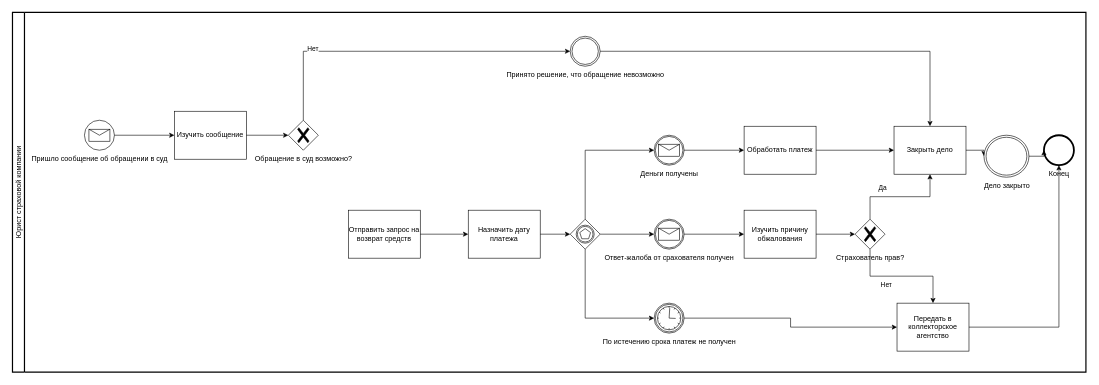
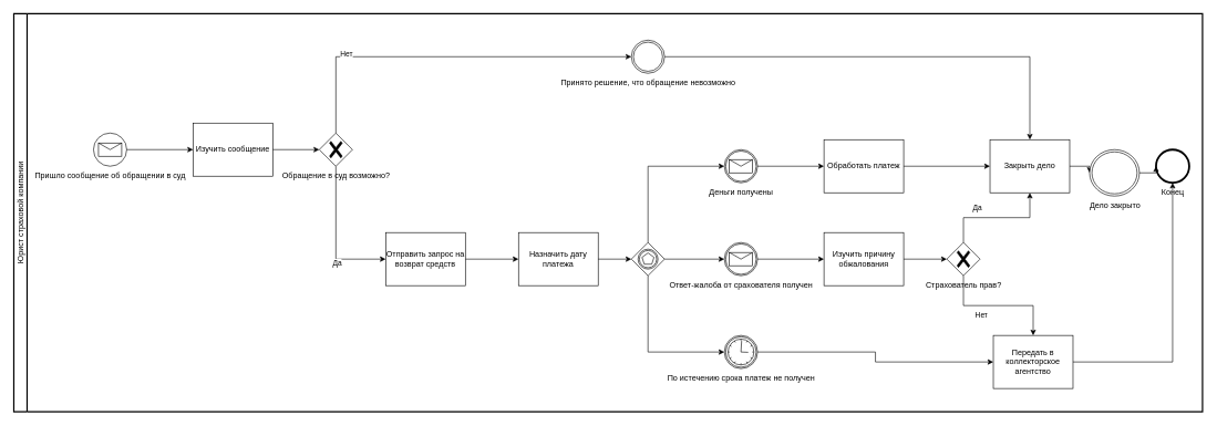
  <mxCell id="0" />
  <mxCell id="1" parent="0" />
  <mxCell id="2" value="Юрист страховой компании" style="swimlane;html=1;startSize=20;fontStyle=0;collapsible=0;horizontal=0;swimlaneLine=1;swimlaneFillColor=#ffffff;strokeWidth=2;whiteSpace=wrap;" vertex="1" parent="1"><mxGeometry x="20" y="20" width="1790" height="600" as="geometry" /></mxCell>
  <mxCell id="3" value="Пришло сообщение об обращении в суд" style="points=[[0.145,0.145,0],[0.5,0,0],[0.855,0.145,0],[1,0.5,0],[0.855,0.855,0],[0.5,1,0],[0.145,0.855,0],[0,0.5,0]];shape=mxgraph.bpmn.event;html=1;verticalLabelPosition=bottom;labelBackgroundColor=#ffffff;verticalAlign=top;align=center;perimeter=ellipsePerimeter;outlineConnect=0;aspect=fixed;outline=standard;symbol=message;" vertex="1" parent="2"><mxGeometry x="120" y="180" width="50" height="50" as="geometry" /></mxCell>
  <mxCell id="4" value="Изучить сообщение" style="points=[[0.25,0,0],[0.5,0,0],[0.75,0,0],[1,0.25,0],[1,0.5,0],[1,0.75,0],[0.75,1,0],[0.5,1,0],[0.25,1,0],[0,0.75,0],[0,0.5,0],[0,0.25,0]];shape=mxgraph.bpmn.task2;whiteSpace=wrap;rectStyle=rounded;size=10;html=1;container=1;expand=0;collapsible=0;taskMarker=abstract;" vertex="1" parent="2"><mxGeometry x="270" y="165" width="120" height="80" as="geometry" /></mxCell>
  <mxCell id="5" style="edgeStyle=orthogonalEdgeStyle;rounded=0;orthogonalLoop=1;jettySize=auto;html=1;exitX=1;exitY=0.5;exitDx=0;exitDy=0;exitPerimeter=0;entryX=0;entryY=0.5;entryDx=0;entryDy=0;entryPerimeter=0;" edge="1" parent="2" source="3" target="4"><mxGeometry relative="1" as="geometry" /></mxCell>
  <mxCell id="6" value="Обращение в суд возможно?" style="points=[[0.25,0.25,0],[0.5,0,0],[0.75,0.25,0],[1,0.5,0],[0.75,0.75,0],[0.5,1,0],[0.25,0.75,0],[0,0.5,0]];shape=mxgraph.bpmn.gateway2;html=1;verticalLabelPosition=bottom;labelBackgroundColor=#ffffff;verticalAlign=top;align=center;perimeter=rhombusPerimeter;outlineConnect=0;outline=none;symbol=none;gwType=exclusive;" vertex="1" parent="2"><mxGeometry x="460" y="180" width="50" height="50" as="geometry" /></mxCell>
  <mxCell id="7" style="edgeStyle=orthogonalEdgeStyle;rounded=0;orthogonalLoop=1;jettySize=auto;html=1;exitX=1;exitY=0.5;exitDx=0;exitDy=0;exitPerimeter=0;entryX=0;entryY=0.5;entryDx=0;entryDy=0;entryPerimeter=0;" edge="1" parent="2" source="4" target="6"><mxGeometry relative="1" as="geometry" /></mxCell>
  <mxCell id="8" style="edgeStyle=orthogonalEdgeStyle;rounded=0;orthogonalLoop=1;jettySize=auto;html=1;exitX=1;exitY=0.5;exitDx=0;exitDy=0;exitPerimeter=0;entryX=0;entryY=0.5;entryDx=0;entryDy=0;entryPerimeter=0;" edge="1" parent="1" source="9" target="33"><mxGeometry relative="1" as="geometry"><mxPoint x="1620" y="250" as="targetPoint" /></mxGeometry></mxCell>
  <mxCell id="9" value="Закрыть дело" style="points=[[0.25,0,0],[0.5,0,0],[0.75,0,0],[1,0.25,0],[1,0.5,0],[1,0.75,0],[0.75,1,0],[0.5,1,0],[0.25,1,0],[0,0.75,0],[0,0.5,0],[0,0.25,0]];shape=mxgraph.bpmn.task2;whiteSpace=wrap;rectStyle=rounded;size=10;html=1;container=1;expand=0;collapsible=0;taskMarker=abstract;" vertex="1" parent="1"><mxGeometry x="1490" y="210" width="120" height="80" as="geometry" /></mxCell>
+ <mxCell id="10" style="edgeStyle=orthogonalEdgeStyle;rounded=0;orthogonalLoop=1;jettySize=auto;html=1;exitX=0.5;exitY=1;exitDx=0;exitDy=0;exitPerimeter=0;entryX=0;entryY=0.5;entryDx=0;entryDy=0;entryPerimeter=0;" edge="1" parent="1" source="6" target="12"><mxGeometry relative="1" as="geometry"><mxPoint x="510" y="350" as="targetPoint" /></mxGeometry></mxCell>
+ <mxCell id="11" value="Да" style="edgeLabel;html=1;align=center;verticalAlign=middle;resizable=0;points=[];" vertex="1" connectable="0" parent="10"><mxGeometry x="0.148" y="2" relative="1" as="geometry"><mxPoint x="-1" y="22" as="offset" /></mxGeometry></mxCell>
  <mxCell id="12" value="Отправить запрос на возврат средств" style="points=[[0.25,0,0],[0.5,0,0],[0.75,0,0],[1,0.25,0],[1,0.5,0],[1,0.75,0],[0.75,1,0],[0.5,1,0],[0.25,1,0],[0,0.75,0],[0,0.5,0],[0,0.25,0]];shape=mxgraph.bpmn.task2;whiteSpace=wrap;rectStyle=rounded;size=10;html=1;container=1;expand=0;collapsible=0;taskMarker=send;" vertex="1" parent="1"><mxGeometry x="580" y="350" width="120" height="80" as="geometry" /></mxCell>
  <mxCell id="13" value="Назначить дату платежа" style="points=[[0.25,0,0],[0.5,0,0],[0.75,0,0],[1,0.25,0],[1,0.5,0],[1,0.75,0],[0.75,1,0],[0.5,1,0],[0.25,1,0],[0,0.75,0],[0,0.5,0],[0,0.25,0]];shape=mxgraph.bpmn.task2;whiteSpace=wrap;rectStyle=rounded;size=10;html=1;container=1;expand=0;collapsible=0;taskMarker=abstract;" vertex="1" parent="1"><mxGeometry x="780" y="350" width="120" height="80" as="geometry" /></mxCell>
  <mxCell id="14" style="edgeStyle=orthogonalEdgeStyle;rounded=0;orthogonalLoop=1;jettySize=auto;html=1;exitX=1;exitY=0.5;exitDx=0;exitDy=0;exitPerimeter=0;entryX=0;entryY=0.5;entryDx=0;entryDy=0;entryPerimeter=0;" edge="1" parent="1" source="12" target="13"><mxGeometry relative="1" as="geometry" /></mxCell>
  <mxCell id="15" style="edgeStyle=orthogonalEdgeStyle;rounded=0;orthogonalLoop=1;jettySize=auto;html=1;exitX=1;exitY=0.5;exitDx=0;exitDy=0;exitPerimeter=0;entryX=0;entryY=0.5;entryDx=0;entryDy=0;entryPerimeter=0;" edge="1" parent="1" source="13" target="22"><mxGeometry relative="1" as="geometry"><mxPoint x="920" y="335" as="sourcePoint" /><mxPoint x="950" y="355" as="targetPoint" /></mxGeometry></mxCell>
  <mxCell id="16" value="Обработать платеж" style="points=[[0.25,0,0],[0.5,0,0],[0.75,0,0],[1,0.25,0],[1,0.5,0],[1,0.75,0],[0.75,1,0],[0.5,1,0],[0.25,1,0],[0,0.75,0],[0,0.5,0],[0,0.25,0]];shape=mxgraph.bpmn.task2;whiteSpace=wrap;rectStyle=rounded;size=10;html=1;container=1;expand=0;collapsible=0;taskMarker=abstract;" vertex="1" parent="1"><mxGeometry x="1240" y="210" width="120" height="80" as="geometry" /></mxCell>
  <mxCell id="17" value="" style="edgeStyle=orthogonalEdgeStyle;rounded=0;orthogonalLoop=1;jettySize=auto;html=1;exitX=0.5;exitY=0;exitDx=0;exitDy=0;exitPerimeter=0;entryX=0;entryY=0.5;entryDx=0;entryDy=0;entryPerimeter=0;" edge="1" parent="1" source="6" target="19"><mxGeometry relative="1" as="geometry"><mxPoint x="475" y="200" as="sourcePoint" /><mxPoint x="1100" y="60" as="targetPoint" /></mxGeometry></mxCell>
  <mxCell id="18" value="Нет" style="edgeLabel;html=1;align=center;verticalAlign=middle;resizable=0;points=[];" vertex="1" connectable="0" parent="17"><mxGeometry x="-0.027" y="4" relative="1" as="geometry"><mxPoint x="-142" y="-1" as="offset" /></mxGeometry></mxCell>
  <mxCell id="19" value="Принято решение, что обращение невозможно" style="points=[[0.145,0.145,0],[0.5,0,0],[0.855,0.145,0],[1,0.5,0],[0.855,0.855,0],[0.5,1,0],[0.145,0.855,0],[0,0.5,0]];shape=mxgraph.bpmn.event;html=1;verticalLabelPosition=bottom;labelBackgroundColor=#ffffff;verticalAlign=top;align=center;perimeter=ellipsePerimeter;outlineConnect=0;aspect=fixed;outline=throwing;symbol=general;" vertex="1" parent="1"><mxGeometry x="950" y="60" width="50" height="50" as="geometry" /></mxCell>
  <mxCell id="20" style="edgeStyle=orthogonalEdgeStyle;rounded=0;orthogonalLoop=1;jettySize=auto;html=1;exitX=1;exitY=0.5;exitDx=0;exitDy=0;exitPerimeter=0;entryX=0.5;entryY=0;entryDx=0;entryDy=0;entryPerimeter=0;" edge="1" parent="1" source="19" target="9"><mxGeometry relative="1" as="geometry" /></mxCell>
  <mxCell id="21" style="edgeStyle=orthogonalEdgeStyle;rounded=0;orthogonalLoop=1;jettySize=auto;html=1;exitX=1;exitY=0.5;exitDx=0;exitDy=0;exitPerimeter=0;entryX=0;entryY=0.5;entryDx=0;entryDy=0;entryPerimeter=0;" edge="1" parent="1" source="16" target="9"><mxGeometry relative="1" as="geometry" /></mxCell>
  <mxCell id="22" value="" style="points=[[0.25,0.25,0],[0.5,0,0],[0.75,0.25,0],[1,0.5,0],[0.75,0.75,0],[0.5,1,0],[0.25,0.75,0],[0,0.5,0]];shape=mxgraph.bpmn.gateway2;html=1;verticalLabelPosition=bottom;labelBackgroundColor=#ffffff;verticalAlign=top;align=center;perimeter=rhombusPerimeter;outlineConnect=0;outline=catching;symbol=multiple;" vertex="1" parent="1"><mxGeometry x="950" y="365" width="50" height="50" as="geometry" /></mxCell>
  <mxCell id="23" value="" style="edgeStyle=orthogonalEdgeStyle;rounded=0;orthogonalLoop=1;jettySize=auto;html=1;exitX=0.5;exitY=0;exitDx=0;exitDy=0;exitPerimeter=0;entryX=0;entryY=0.5;entryDx=0;entryDy=0;entryPerimeter=0;" edge="1" parent="1" source="22" target="24"><mxGeometry relative="1" as="geometry"><mxPoint x="975" y="330" as="sourcePoint" /><mxPoint x="1170" y="250" as="targetPoint" /></mxGeometry></mxCell>
  <mxCell id="24" value="Деньги получены" style="points=[[0.145,0.145,0],[0.5,0,0],[0.855,0.145,0],[1,0.5,0],[0.855,0.855,0],[0.5,1,0],[0.145,0.855,0],[0,0.5,0]];shape=mxgraph.bpmn.event;html=1;verticalLabelPosition=bottom;labelBackgroundColor=#ffffff;verticalAlign=top;align=center;perimeter=ellipsePerimeter;outlineConnect=0;aspect=fixed;outline=catching;symbol=message;" vertex="1" parent="1"><mxGeometry x="1090" y="225" width="50" height="50" as="geometry" /></mxCell>
  <mxCell id="25" style="edgeStyle=orthogonalEdgeStyle;rounded=0;orthogonalLoop=1;jettySize=auto;html=1;exitX=1;exitY=0.5;exitDx=0;exitDy=0;exitPerimeter=0;entryX=0;entryY=0.5;entryDx=0;entryDy=0;entryPerimeter=0;" edge="1" parent="1" source="24" target="16"><mxGeometry relative="1" as="geometry" /></mxCell>
  <mxCell id="26" value="Ответ-жалоба от срахователя получен" style="points=[[0.145,0.145,0],[0.5,0,0],[0.855,0.145,0],[1,0.5,0],[0.855,0.855,0],[0.5,1,0],[0.145,0.855,0],[0,0.5,0]];shape=mxgraph.bpmn.event;html=1;verticalLabelPosition=bottom;labelBackgroundColor=#ffffff;verticalAlign=top;align=center;perimeter=ellipsePerimeter;outlineConnect=0;aspect=fixed;outline=catching;symbol=message;" vertex="1" parent="1"><mxGeometry x="1090" y="365" width="50" height="50" as="geometry" /></mxCell>
  <mxCell id="27" style="edgeStyle=orthogonalEdgeStyle;rounded=0;orthogonalLoop=1;jettySize=auto;html=1;exitX=1;exitY=0.5;exitDx=0;exitDy=0;exitPerimeter=0;entryX=0;entryY=0.5;entryDx=0;entryDy=0;entryPerimeter=0;" edge="1" parent="1" source="22" target="26"><mxGeometry relative="1" as="geometry" /></mxCell>
  <mxCell id="28" value="Изучить причину обжалования" style="points=[[0.25,0,0],[0.5,0,0],[0.75,0,0],[1,0.25,0],[1,0.5,0],[1,0.75,0],[0.75,1,0],[0.5,1,0],[0.25,1,0],[0,0.75,0],[0,0.5,0],[0,0.25,0]];shape=mxgraph.bpmn.task2;whiteSpace=wrap;rectStyle=rounded;size=10;html=1;container=1;expand=0;collapsible=0;taskMarker=abstract;" vertex="1" parent="1"><mxGeometry x="1240" y="350" width="120" height="80" as="geometry" /></mxCell>
  <mxCell id="29" style="edgeStyle=orthogonalEdgeStyle;rounded=0;orthogonalLoop=1;jettySize=auto;html=1;exitX=1;exitY=0.5;exitDx=0;exitDy=0;exitPerimeter=0;entryX=0;entryY=0.5;entryDx=0;entryDy=0;entryPerimeter=0;" edge="1" parent="1" source="26" target="28"><mxGeometry relative="1" as="geometry" /></mxCell>
  <mxCell id="30" value="Страхователь прав?" style="points=[[0.25,0.25,0],[0.5,0,0],[0.75,0.25,0],[1,0.5,0],[0.75,0.75,0],[0.5,1,0],[0.25,0.75,0],[0,0.5,0]];shape=mxgraph.bpmn.gateway2;html=1;verticalLabelPosition=bottom;labelBackgroundColor=#ffffff;verticalAlign=top;align=center;perimeter=rhombusPerimeter;outlineConnect=0;outline=none;symbol=none;gwType=exclusive;" vertex="1" parent="1"><mxGeometry x="1425" y="365" width="50" height="50" as="geometry" /></mxCell>
  <mxCell id="31" style="edgeStyle=orthogonalEdgeStyle;rounded=0;orthogonalLoop=1;jettySize=auto;html=1;exitX=1;exitY=0.5;exitDx=0;exitDy=0;exitPerimeter=0;entryX=0;entryY=0.5;entryDx=0;entryDy=0;entryPerimeter=0;" edge="1" parent="1" source="28" target="30"><mxGeometry relative="1" as="geometry" /></mxCell>
  <mxCell id="32" value="Конец" style="points=[[0.145,0.145,0],[0.5,0,0],[0.855,0.145,0],[1,0.5,0],[0.855,0.855,0],[0.5,1,0],[0.145,0.855,0],[0,0.5,0]];shape=mxgraph.bpmn.event;html=1;verticalLabelPosition=bottom;labelBackgroundColor=#ffffff;verticalAlign=top;align=center;perimeter=ellipsePerimeter;outlineConnect=0;aspect=fixed;outline=end;symbol=terminate2;" vertex="1" parent="1"><mxGeometry x="1740" y="225" width="50" height="50" as="geometry" /></mxCell>
  <mxCell id="33" value="Дело закрыто" style="points=[[0.145,0.145,0],[0.5,0,0],[0.855,0.145,0],[1,0.5,0],[0.855,0.855,0],[0.5,1,0],[0.145,0.855,0],[0,0.5,0]];shape=mxgraph.bpmn.event;html=1;verticalLabelPosition=bottom;labelBackgroundColor=#ffffff;verticalAlign=top;align=center;perimeter=ellipsePerimeter;outlineConnect=0;aspect=fixed;outline=throwing;symbol=general;" vertex="1" parent="1"><mxGeometry x="1640" y="225" width="75" height="70" as="geometry" /></mxCell>
  <mxCell id="34" style="edgeStyle=orthogonalEdgeStyle;rounded=0;orthogonalLoop=1;jettySize=auto;html=1;exitX=1;exitY=0.5;exitDx=0;exitDy=0;exitPerimeter=0;entryX=0;entryY=0.5;entryDx=0;entryDy=0;entryPerimeter=0;" edge="1" parent="1" source="33" target="32"><mxGeometry relative="1" as="geometry" /></mxCell>
  <mxCell id="35" value="Передать в коллекторское агентство" style="points=[[0.25,0,0],[0.5,0,0],[0.75,0,0],[1,0.25,0],[1,0.5,0],[1,0.75,0],[0.75,1,0],[0.5,1,0],[0.25,1,0],[0,0.75,0],[0,0.5,0],[0,0.25,0]];shape=mxgraph.bpmn.task2;whiteSpace=wrap;rectStyle=rounded;size=10;html=1;container=1;expand=0;collapsible=0;taskMarker=abstract;" vertex="1" parent="1"><mxGeometry x="1495" y="505" width="120" height="80" as="geometry" /></mxCell>
  <mxCell id="36" style="edgeStyle=orthogonalEdgeStyle;rounded=0;orthogonalLoop=1;jettySize=auto;html=1;exitX=1;exitY=0.5;exitDx=0;exitDy=0;exitPerimeter=0;entryX=0;entryY=0.5;entryDx=0;entryDy=0;entryPerimeter=0;" edge="1" parent="1" source="37" target="35"><mxGeometry relative="1" as="geometry" /></mxCell>
  <mxCell id="37" value="По истечению срока платеж не получен" style="points=[[0.145,0.145,0],[0.5,0,0],[0.855,0.145,0],[1,0.5,0],[0.855,0.855,0],[0.5,1,0],[0.145,0.855,0],[0,0.5,0]];shape=mxgraph.bpmn.event;html=1;verticalLabelPosition=bottom;labelBackgroundColor=#ffffff;verticalAlign=top;align=center;perimeter=ellipsePerimeter;outlineConnect=0;aspect=fixed;outline=boundInt;symbol=timer;" vertex="1" parent="1"><mxGeometry x="1090" y="505" width="50" height="50" as="geometry" /></mxCell>
  <mxCell id="38" style="edgeStyle=orthogonalEdgeStyle;rounded=0;orthogonalLoop=1;jettySize=auto;html=1;exitX=0.5;exitY=0;exitDx=0;exitDy=0;exitPerimeter=0;entryX=0.5;entryY=1;entryDx=0;entryDy=0;entryPerimeter=0;" edge="1" parent="1" source="30" target="9"><mxGeometry relative="1" as="geometry" /></mxCell>
  <mxCell id="39" value="Да" style="edgeLabel;html=1;align=center;verticalAlign=middle;resizable=0;points=[];" vertex="1" connectable="0" parent="38"><mxGeometry x="-0.337" y="3" relative="1" as="geometry"><mxPoint y="-12" as="offset" /></mxGeometry></mxCell>
  <mxCell id="40" style="edgeStyle=orthogonalEdgeStyle;rounded=0;orthogonalLoop=1;jettySize=auto;html=1;exitX=0.5;exitY=1;exitDx=0;exitDy=0;exitPerimeter=0;entryX=0;entryY=0.5;entryDx=0;entryDy=0;entryPerimeter=0;" edge="1" parent="1" source="22" target="37"><mxGeometry relative="1" as="geometry" /></mxCell>
  <mxCell id="41" style="edgeStyle=orthogonalEdgeStyle;rounded=0;orthogonalLoop=1;jettySize=auto;html=1;exitX=1;exitY=0.5;exitDx=0;exitDy=0;exitPerimeter=0;entryX=0.5;entryY=1;entryDx=0;entryDy=0;entryPerimeter=0;" edge="1" parent="1" source="35" target="32"><mxGeometry relative="1" as="geometry" /></mxCell>
  <mxCell id="42" style="edgeStyle=orthogonalEdgeStyle;rounded=0;orthogonalLoop=1;jettySize=auto;html=1;exitX=0.5;exitY=1;exitDx=0;exitDy=0;exitPerimeter=0;entryX=0.5;entryY=0;entryDx=0;entryDy=0;entryPerimeter=0;" edge="1" parent="1" source="30" target="35"><mxGeometry relative="1" as="geometry" /></mxCell>
  <mxCell id="43" value="Нет" style="edgeLabel;html=1;align=center;verticalAlign=middle;resizable=0;points=[];" vertex="1" connectable="0" parent="42"><mxGeometry x="0.217" y="-2" relative="1" as="geometry"><mxPoint x="-48" y="11" as="offset" /></mxGeometry></mxCell>
